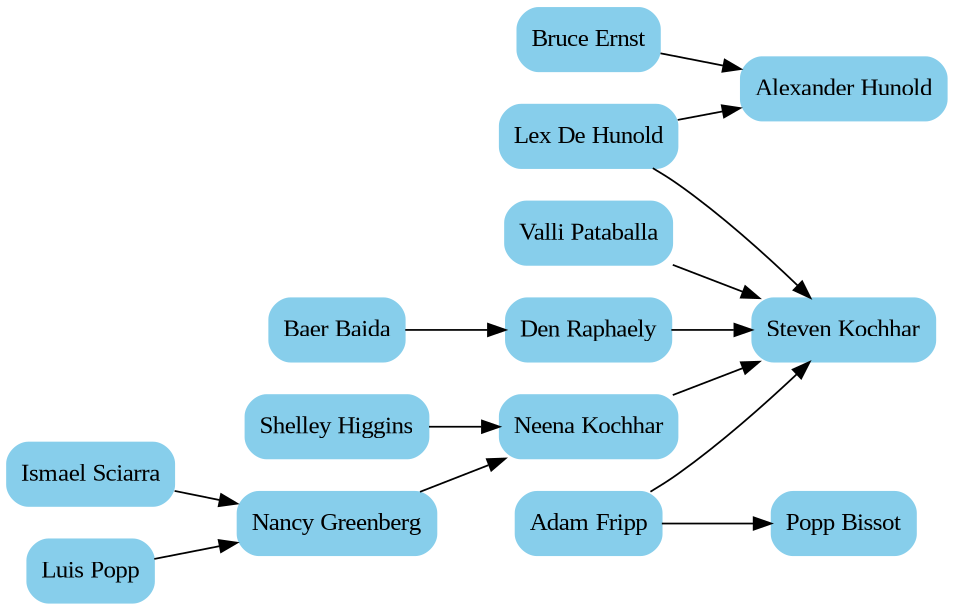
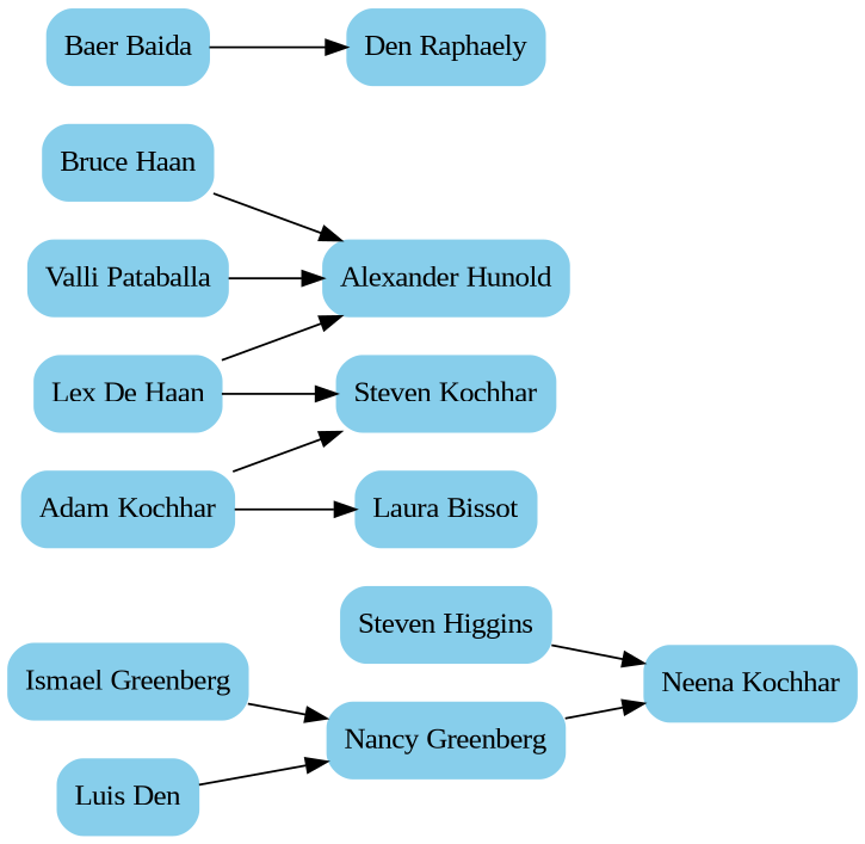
  digraph {
    color=Gray
    compound=True
    fontname="Liberation Serif"
    rankdir=LR
    node [color=SkyBlue fontname="Liberation Serif" shape=Mrecord style=filled]
    edge [fontname="Liberation Serif"]
    n1 [label="Neena Kochhar"]
    n2 [label="Steven Kochhar"]
-   n3 [label="Shelley Higgins"]
-   n4 [label="Lex De Hunold"]
+   n3 [label="Steven Higgins"]
+   n4 [label="Lex De Haan"]
    n5 [label="Alexander Hunold"]
-   n6 [label="Bruce Ernst"]
+   n6 [label="Bruce Haan"]
    n7 [label="Valli Pataballa"]
    n8 [label="Nancy Greenberg"]
-   n9 [label="Ismael Sciarra"]
-   n10 [label="Luis Popp"]
+   n9 [label="Ismael Greenberg"]
+   n10 [label="Luis Den"]
    n11 [label="Den Raphaely"]
    n12 [label="Baer Baida"]
-   n13 [label="Adam Fripp"]
-   n14 [label="Popp Bissot"]
-   n1 -> n2
+   n13 [label="Adam Kochhar"]
+   n14 [label="Laura Bissot"]
    n3 -> n1
    n4 -> n2
    n4 -> n5
    n6 -> n5
-   n7 -> n2
+   n7 -> n5
    n8 -> n1
    n9 -> n8
    n10 -> n8
-   n11 -> n2
    n12 -> n11
    n13 -> n2
    n13 -> n14
  }
